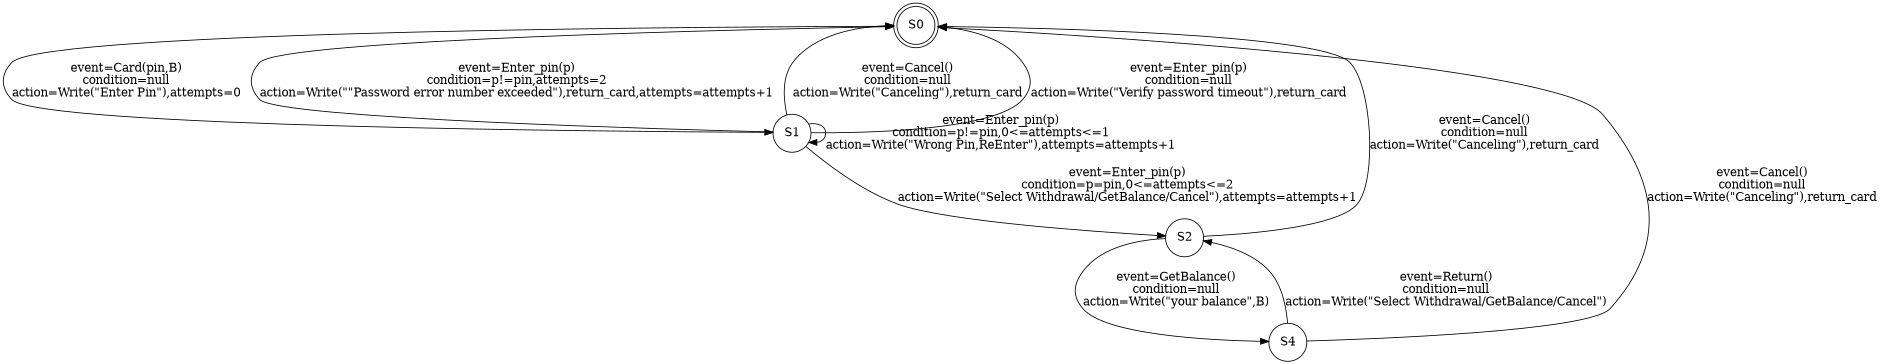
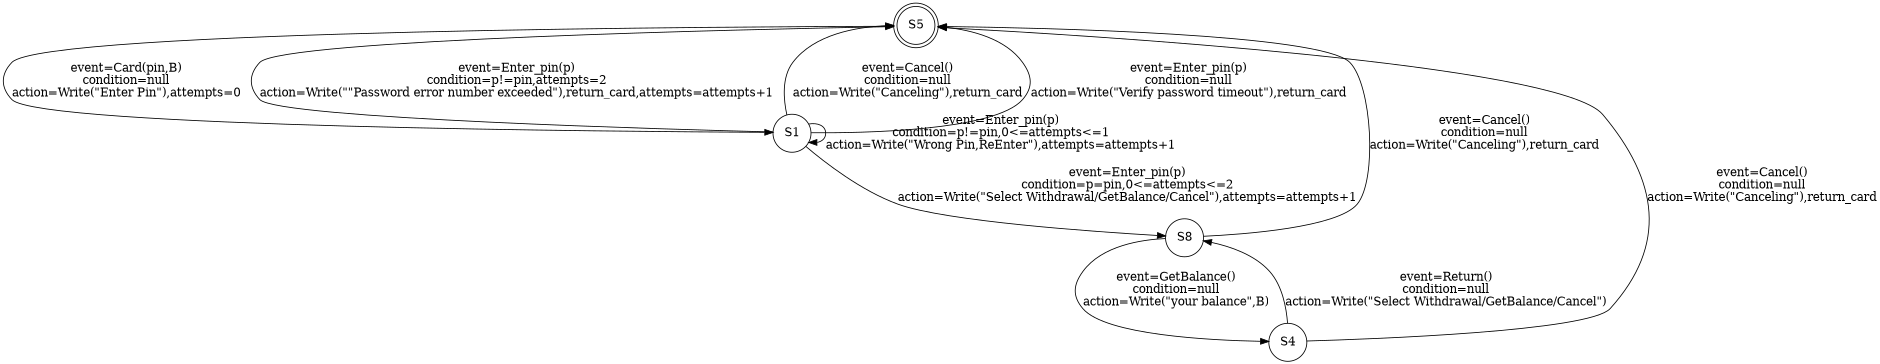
  digraph {
    node [shape=circle]
-   S0 [shape=doublecircle]
+   S0 [shape=doublecircle label=S5]
    S1
-   S2
+   S2 [label=S8]
    S4
    S0 -> S1 [label="event=Card(pin,B)\ncondition=null\naction=Write(\"Enter Pin\"),attempts=0"]
    S1 -> S0 [label="event=Enter_pin(p)\ncondition=p!=pin,attempts=2\naction=Write(\"\"Password error number exceeded\"),return_card,attempts=attempts+1"]
    S1 -> S0 [label="event=Cancel()\ncondition=null\naction=Write(\"Canceling\"),return_card"]
    S1 -> S0 [label="event=Enter_pin(p)\ncondition=null\naction=Write(\"Verify password timeout\"),return_card"]
    S1 -> S1 [label="event=Enter_pin(p)\ncondition=p!=pin,0<=attempts<=1\naction=Write(\"Wrong Pin,ReEnter\"),attempts=attempts+1"]
    S1 -> S2 [label="event=Enter_pin(p)\ncondition=p=pin,0<=attempts<=2\naction=Write(\"Select Withdrawal/GetBalance/Cancel\"),attempts=attempts+1"]
    S2 -> S0 [label="event=Cancel()\ncondition=null\naction=Write(\"Canceling\"),return_card"]
    S2 -> S4 [label="event=GetBalance()\ncondition=null\naction=Write(\"your balance\",B)"]
    S4 -> S0 [label="event=Cancel()\ncondition=null\naction=Write(\"Canceling\"),return_card"]
    S4 -> S2 [label="event=Return()\ncondition=null\naction=Write(\"Select Withdrawal/GetBalance/Cancel\")"]
  }
